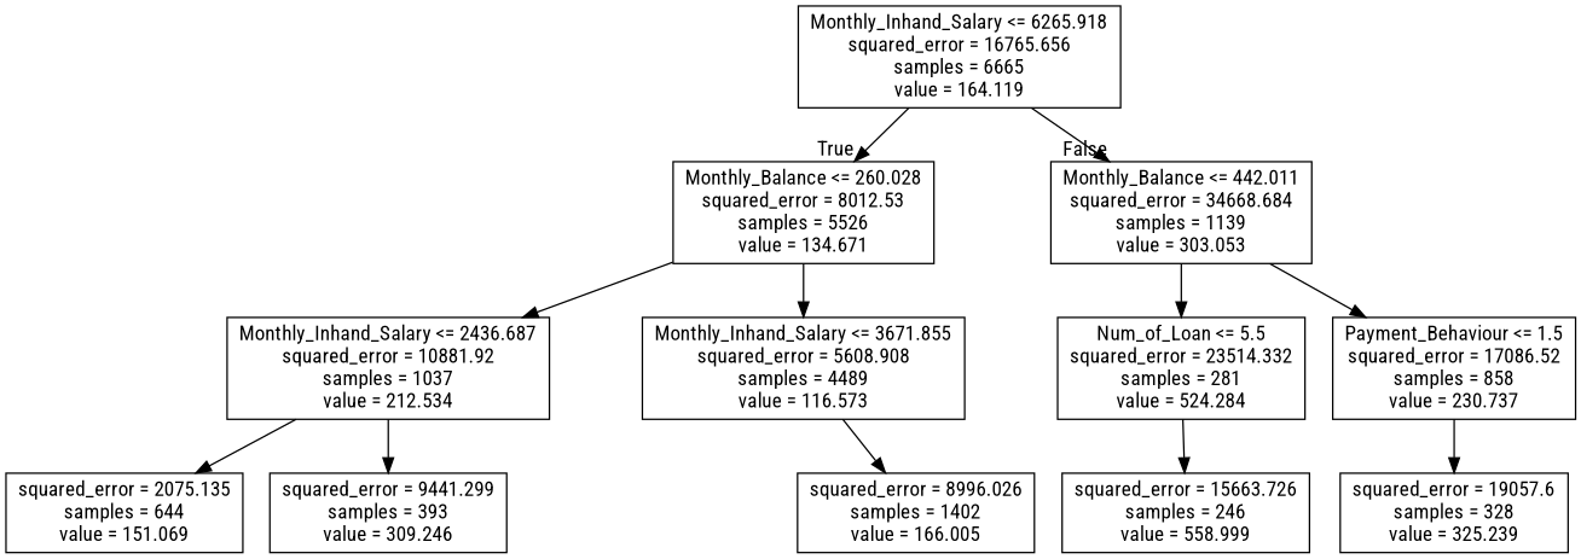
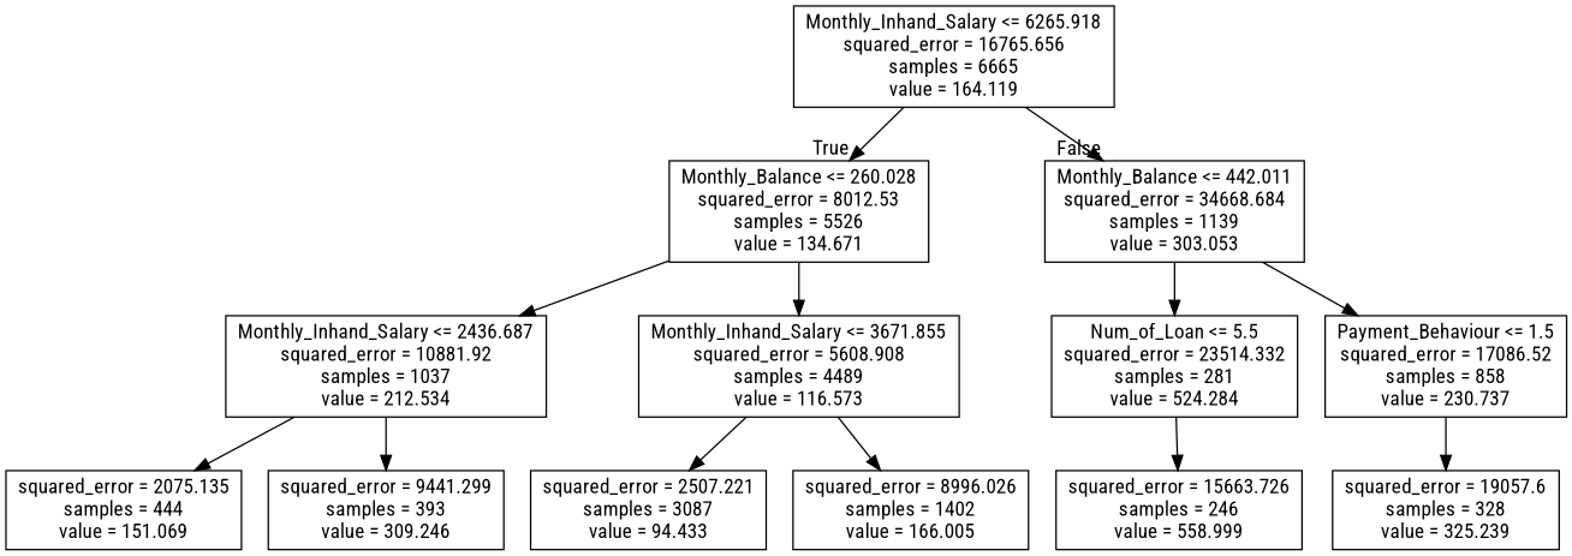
  digraph {
    fontname="Roboto Condensed"
    node [fontname="Roboto Condensed" shape=box]
    edge [fontname="Roboto Condensed"]
    n1 [label="Monthly_Inhand_Salary <= 6265.918\nsquared_error = 16765.656\nsamples = 6665\nvalue = 164.119"]
    n2 [label="Monthly_Balance <= 260.028\nsquared_error = 8012.53\nsamples = 5526\nvalue = 134.671"]
    n3 [label="Monthly_Balance <= 442.011\nsquared_error = 34668.684\nsamples = 1139\nvalue = 303.053"]
    n4 [label="Monthly_Inhand_Salary <= 2436.687\nsquared_error = 10881.92\nsamples = 1037\nvalue = 212.534"]
    n5 [label="Monthly_Inhand_Salary <= 3671.855\nsquared_error = 5608.908\nsamples = 4489\nvalue = 116.573"]
    n6 [label="Num_of_Loan <= 5.5\nsquared_error = 23514.332\nsamples = 281\nvalue = 524.284"]
    n7 [label="Payment_Behaviour <= 1.5\nsquared_error = 17086.52\nsamples = 858\nvalue = 230.737"]
-   n8 [label="squared_error = 2075.135\nsamples = 644\nvalue = 151.069"]
+   n8 [label="squared_error = 2075.135\nsamples = 444\nvalue = 151.069"]
    n9 [label="squared_error = 9441.299\nsamples = 393\nvalue = 309.246"]
+   n10 [label="squared_error = 2507.221\nsamples = 3087\nvalue = 94.433"]
    n11 [label="squared_error = 8996.026\nsamples = 1402\nvalue = 166.005"]
    n12 [label="squared_error = 15663.726\nsamples = 246\nvalue = 558.999"]
    n13 [label="squared_error = 19057.6\nsamples = 328\nvalue = 325.239"]
    n1 -> n2 [headlabel=True labelangle=45 labeldistance=2.5]
    n1 -> n3 [headlabel=False labelangle=-45 labeldistance=2.5]
    n2 -> n4
    n2 -> n5
    n3 -> n6
    n3 -> n7
    n4 -> n8
    n4 -> n9
+   n5 -> n10
    n5 -> n11
    n6 -> n12
    n7 -> n13
  }
